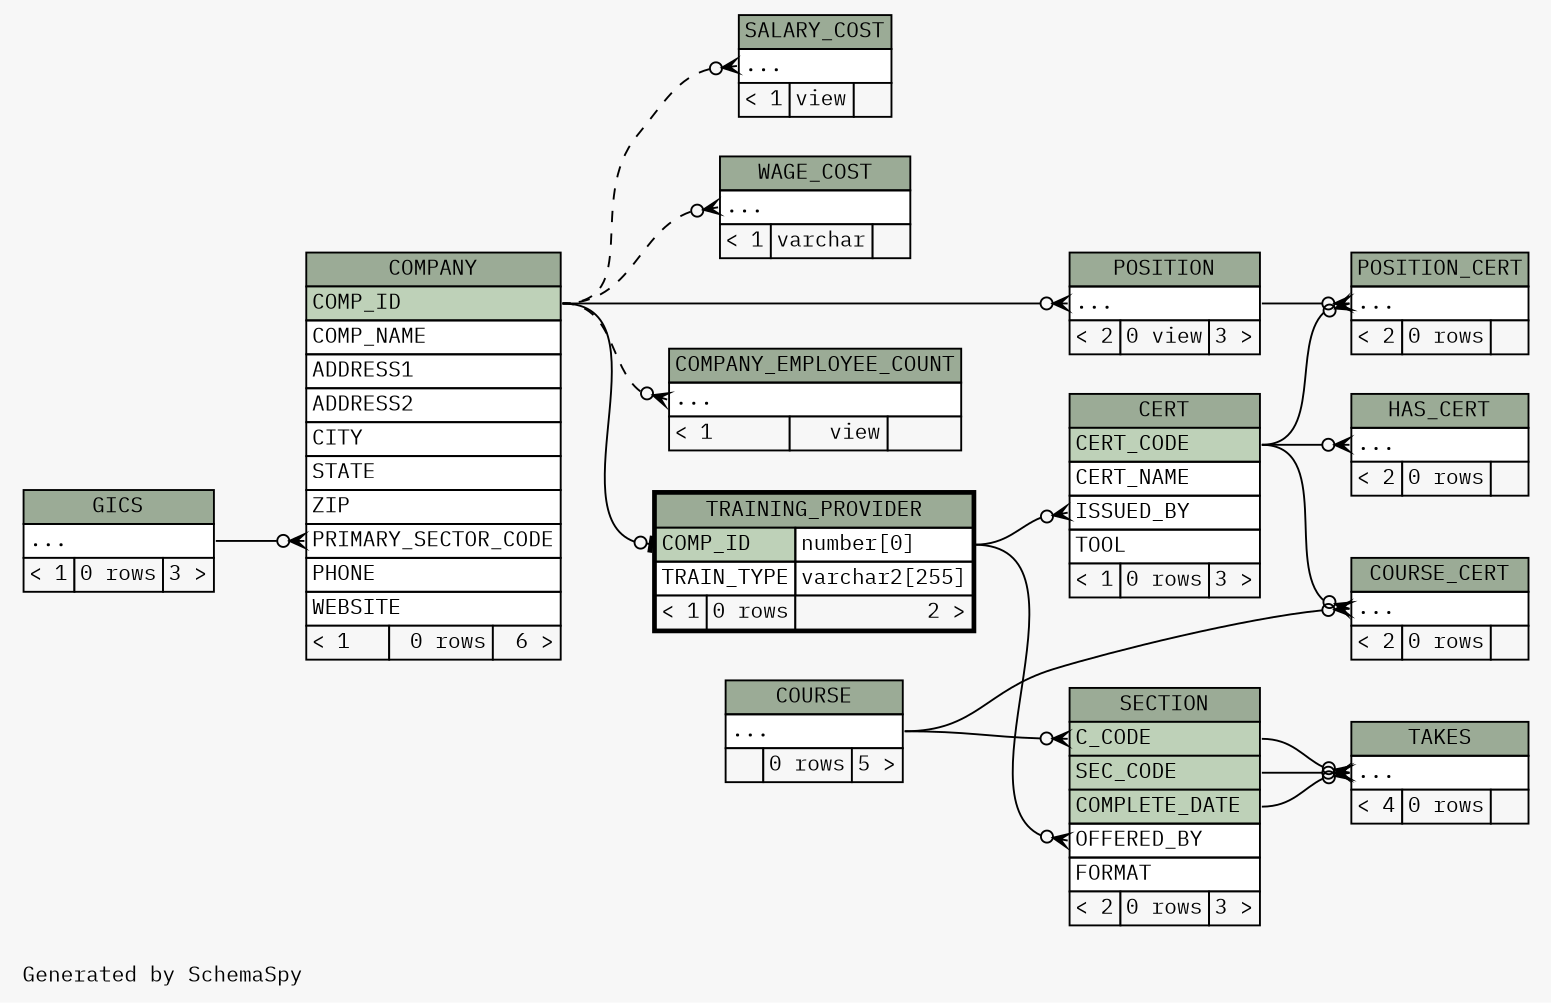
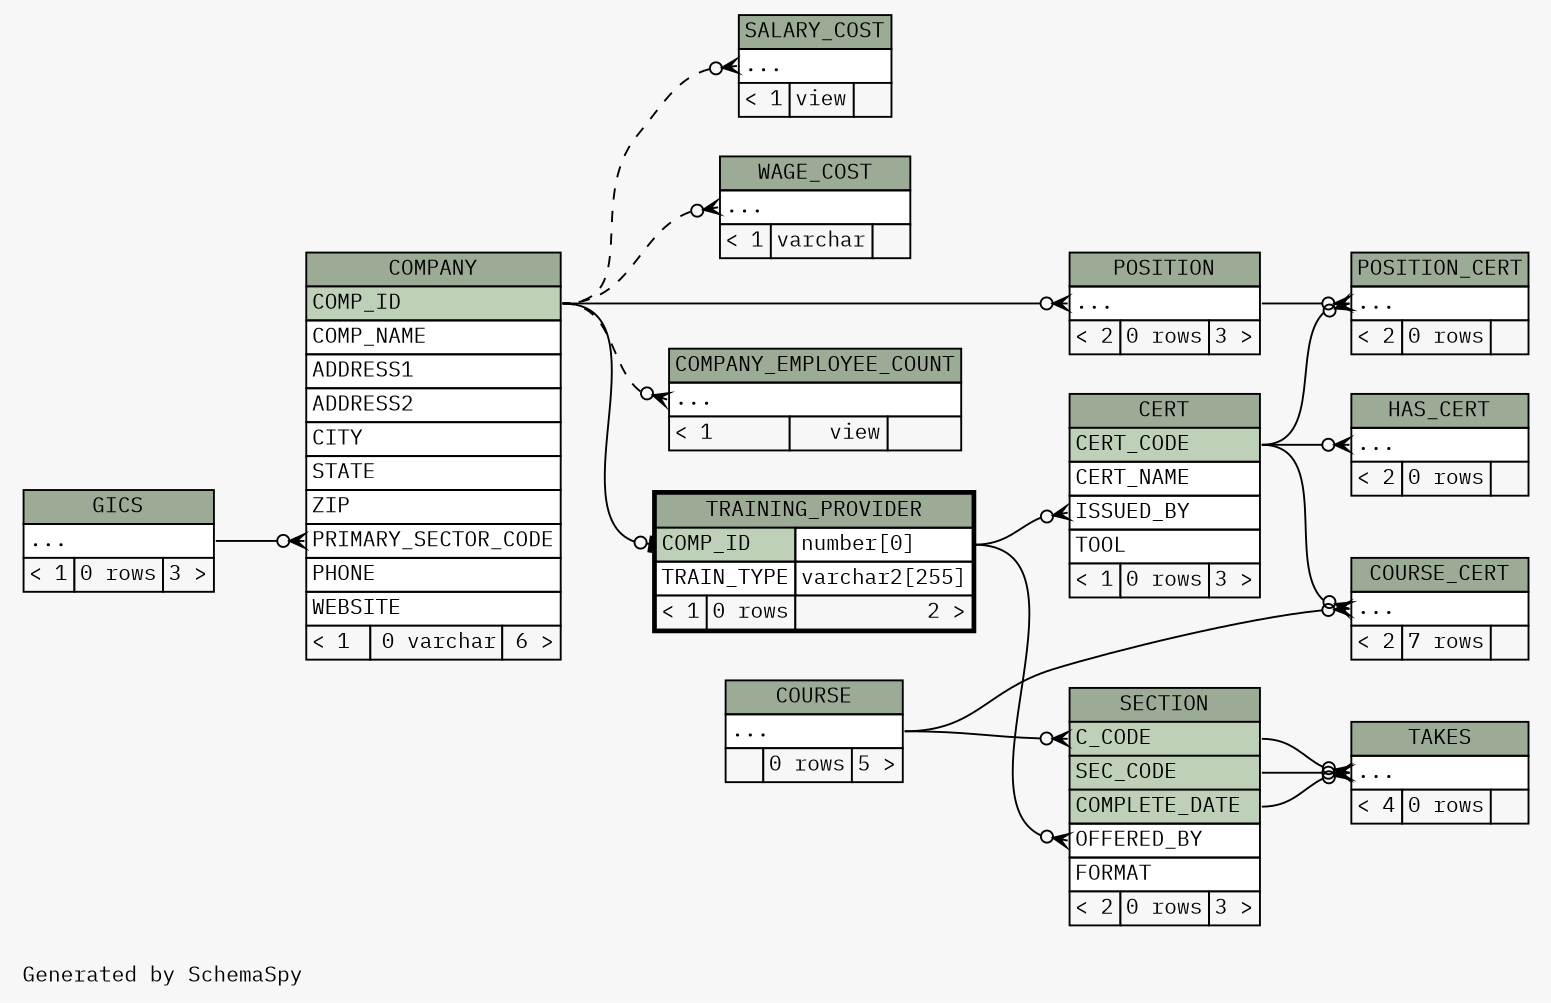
  digraph {
    bgcolor="#f7f7f7"
    fontname="IBM Plex Mono"
    fontsize=11
    label="\nGenerated by SchemaSpy"
    labeljust=l
    nodesep=0.18
    rankdir=RL
    ranksep=0.46
    node [fontname="IBM Plex Mono" fontsize=11 shape=plaintext]
    edge [arrowhead=none arrowsize=0.8 arrowtail=crowodot dir=back fontname="IBM Plex Mono" headport="COMP_ID:e" tailport="elipses:w"]
    n1 [label=<     <TABLE BORDER="0" CELLBORDER="1" CELLSPACING="0" BGCOLOR="#ffffff">       <TR><TD COLSPAN="3" BGCOLOR="#9bab96" ALIGN="CENTER">CERT</TD></TR>       <TR><TD PORT="CERT_CODE" COLSPAN="3" BGCOLOR="#bed1b8" ALIGN="LEFT">CERT_CODE</TD></TR>       <TR><TD PORT="CERT_NAME" COLSPAN="3" ALIGN="LEFT">CERT_NAME</TD></TR>       <TR><TD PORT="ISSUED_BY" COLSPAN="3" ALIGN="LEFT">ISSUED_BY</TD></TR>       <TR><TD PORT="TOOL" COLSPAN="3" ALIGN="LEFT">TOOL</TD></TR>       <TR><TD ALIGN="LEFT" BGCOLOR="#f7f7f7">&lt; 1</TD><TD ALIGN="RIGHT" BGCOLOR="#f7f7f7">0 rows</TD><TD ALIGN="RIGHT" BGCOLOR="#f7f7f7">3 &gt;</TD></TR>     </TABLE>>]
    n2 [label=<     <TABLE BORDER="2" CELLBORDER="1" CELLSPACING="0" BGCOLOR="#ffffff">       <TR><TD COLSPAN="3" BGCOLOR="#9bab96" ALIGN="CENTER">TRAINING_PROVIDER</TD></TR>       <TR><TD PORT="COMP_ID" COLSPAN="2" BGCOLOR="#bed1b8" ALIGN="LEFT">COMP_ID</TD><TD PORT="COMP_ID.type" ALIGN="LEFT">number[0]</TD></TR>       <TR><TD PORT="TRAIN_TYPE" COLSPAN="2" ALIGN="LEFT">TRAIN_TYPE</TD><TD PORT="TRAIN_TYPE.type" ALIGN="LEFT">varchar2[255]</TD></TR>       <TR><TD ALIGN="LEFT" BGCOLOR="#f7f7f7">&lt; 1</TD><TD ALIGN="RIGHT" BGCOLOR="#f7f7f7">0 rows</TD><TD ALIGN="RIGHT" BGCOLOR="#f7f7f7">2 &gt;</TD></TR>     </TABLE>>]
-   n3 [label=<     <TABLE BORDER="0" CELLBORDER="1" CELLSPACING="0" BGCOLOR="#ffffff">       <TR><TD COLSPAN="3" BGCOLOR="#9bab96" ALIGN="CENTER">COMPANY</TD></TR>       <TR><TD PORT="COMP_ID" COLSPAN="3" BGCOLOR="#bed1b8" ALIGN="LEFT">COMP_ID</TD></TR>       <TR><TD PORT="COMP_NAME" COLSPAN="3" ALIGN="LEFT">COMP_NAME</TD></TR>       <TR><TD PORT="ADDRESS1" COLSPAN="3" ALIGN="LEFT">ADDRESS1</TD></TR>       <TR><TD PORT="ADDRESS2" COLSPAN="3" ALIGN="LEFT">ADDRESS2</TD></TR>       <TR><TD PORT="CITY" COLSPAN="3" ALIGN="LEFT">CITY</TD></TR>       <TR><TD PORT="STATE" COLSPAN="3" ALIGN="LEFT">STATE</TD></TR>       <TR><TD PORT="ZIP" COLSPAN="3" ALIGN="LEFT">ZIP</TD></TR>       <TR><TD PORT="PRIMARY_SECTOR_CODE" COLSPAN="3" ALIGN="LEFT">PRIMARY_SECTOR_CODE</TD></TR>       <TR><TD PORT="PHONE" COLSPAN="3" ALIGN="LEFT">PHONE</TD></TR>       <TR><TD PORT="WEBSITE" COLSPAN="3" ALIGN="LEFT">WEBSITE</TD></TR>       <TR><TD ALIGN="LEFT" BGCOLOR="#f7f7f7">&lt; 1</TD><TD ALIGN="RIGHT" BGCOLOR="#f7f7f7">0 rows</TD><TD ALIGN="RIGHT" BGCOLOR="#f7f7f7">6 &gt;</TD></TR>     </TABLE>>]
+   n3 [label=<     <TABLE BORDER="0" CELLBORDER="1" CELLSPACING="0" BGCOLOR="#ffffff">       <TR><TD COLSPAN="3" BGCOLOR="#9bab96" ALIGN="CENTER">COMPANY</TD></TR>       <TR><TD PORT="COMP_ID" COLSPAN="3" BGCOLOR="#bed1b8" ALIGN="LEFT">COMP_ID</TD></TR>       <TR><TD PORT="COMP_NAME" COLSPAN="3" ALIGN="LEFT">COMP_NAME</TD></TR>       <TR><TD PORT="ADDRESS1" COLSPAN="3" ALIGN="LEFT">ADDRESS1</TD></TR>       <TR><TD PORT="ADDRESS2" COLSPAN="3" ALIGN="LEFT">ADDRESS2</TD></TR>       <TR><TD PORT="CITY" COLSPAN="3" ALIGN="LEFT">CITY</TD></TR>       <TR><TD PORT="STATE" COLSPAN="3" ALIGN="LEFT">STATE</TD></TR>       <TR><TD PORT="ZIP" COLSPAN="3" ALIGN="LEFT">ZIP</TD></TR>       <TR><TD PORT="PRIMARY_SECTOR_CODE" COLSPAN="3" ALIGN="LEFT">PRIMARY_SECTOR_CODE</TD></TR>       <TR><TD PORT="PHONE" COLSPAN="3" ALIGN="LEFT">PHONE</TD></TR>       <TR><TD PORT="WEBSITE" COLSPAN="3" ALIGN="LEFT">WEBSITE</TD></TR>       <TR><TD ALIGN="LEFT" BGCOLOR="#f7f7f7">&lt; 1</TD><TD ALIGN="RIGHT" BGCOLOR="#f7f7f7">0 varchar</TD><TD ALIGN="RIGHT" BGCOLOR="#f7f7f7">6 &gt;</TD></TR>     </TABLE>>]
    n4 [label=<     <TABLE BORDER="0" CELLBORDER="1" CELLSPACING="0" BGCOLOR="#ffffff">       <TR><TD COLSPAN="3" BGCOLOR="#9bab96" ALIGN="CENTER">GICS</TD></TR>       <TR><TD PORT="elipses" COLSPAN="3" ALIGN="LEFT">...</TD></TR>       <TR><TD ALIGN="LEFT" BGCOLOR="#f7f7f7">&lt; 1</TD><TD ALIGN="RIGHT" BGCOLOR="#f7f7f7">0 rows</TD><TD ALIGN="RIGHT" BGCOLOR="#f7f7f7">3 &gt;</TD></TR>     </TABLE>>]
    n5 [label=<     <TABLE BORDER="0" CELLBORDER="1" CELLSPACING="0" BGCOLOR="#ffffff">       <TR><TD COLSPAN="3" BGCOLOR="#9bab96" ALIGN="CENTER">COMPANY_EMPLOYEE_COUNT</TD></TR>       <TR><TD PORT="elipses" COLSPAN="3" ALIGN="LEFT">...</TD></TR>       <TR><TD ALIGN="LEFT" BGCOLOR="#f7f7f7">&lt; 1</TD><TD ALIGN="RIGHT" BGCOLOR="#f7f7f7">view</TD><TD ALIGN="RIGHT" BGCOLOR="#f7f7f7">  </TD></TR>     </TABLE>>]
-   n6 [label=<     <TABLE BORDER="0" CELLBORDER="1" CELLSPACING="0" BGCOLOR="#ffffff">       <TR><TD COLSPAN="3" BGCOLOR="#9bab96" ALIGN="CENTER">COURSE_CERT</TD></TR>       <TR><TD PORT="elipses" COLSPAN="3" ALIGN="LEFT">...</TD></TR>       <TR><TD ALIGN="LEFT" BGCOLOR="#f7f7f7">&lt; 2</TD><TD ALIGN="RIGHT" BGCOLOR="#f7f7f7">0 rows</TD><TD ALIGN="RIGHT" BGCOLOR="#f7f7f7">  </TD></TR>     </TABLE>>]
+   n6 [label=<     <TABLE BORDER="0" CELLBORDER="1" CELLSPACING="0" BGCOLOR="#ffffff">       <TR><TD COLSPAN="3" BGCOLOR="#9bab96" ALIGN="CENTER">COURSE_CERT</TD></TR>       <TR><TD PORT="elipses" COLSPAN="3" ALIGN="LEFT">...</TD></TR>       <TR><TD ALIGN="LEFT" BGCOLOR="#f7f7f7">&lt; 2</TD><TD ALIGN="RIGHT" BGCOLOR="#f7f7f7">7 rows</TD><TD ALIGN="RIGHT" BGCOLOR="#f7f7f7">  </TD></TR>     </TABLE>>]
    n7 [label=<     <TABLE BORDER="0" CELLBORDER="1" CELLSPACING="0" BGCOLOR="#ffffff">       <TR><TD COLSPAN="3" BGCOLOR="#9bab96" ALIGN="CENTER">COURSE</TD></TR>       <TR><TD PORT="elipses" COLSPAN="3" ALIGN="LEFT">...</TD></TR>       <TR><TD ALIGN="LEFT" BGCOLOR="#f7f7f7">  </TD><TD ALIGN="RIGHT" BGCOLOR="#f7f7f7">0 rows</TD><TD ALIGN="RIGHT" BGCOLOR="#f7f7f7">5 &gt;</TD></TR>     </TABLE>>]
    n8 [label=<     <TABLE BORDER="0" CELLBORDER="1" CELLSPACING="0" BGCOLOR="#ffffff">       <TR><TD COLSPAN="3" BGCOLOR="#9bab96" ALIGN="CENTER">HAS_CERT</TD></TR>       <TR><TD PORT="elipses" COLSPAN="3" ALIGN="LEFT">...</TD></TR>       <TR><TD ALIGN="LEFT" BGCOLOR="#f7f7f7">&lt; 2</TD><TD ALIGN="RIGHT" BGCOLOR="#f7f7f7">0 rows</TD><TD ALIGN="RIGHT" BGCOLOR="#f7f7f7">  </TD></TR>     </TABLE>>]
-   n9 [label=<     <TABLE BORDER="0" CELLBORDER="1" CELLSPACING="0" BGCOLOR="#ffffff">       <TR><TD COLSPAN="3" BGCOLOR="#9bab96" ALIGN="CENTER">POSITION</TD></TR>       <TR><TD PORT="elipses" COLSPAN="3" ALIGN="LEFT">...</TD></TR>       <TR><TD ALIGN="LEFT" BGCOLOR="#f7f7f7">&lt; 2</TD><TD ALIGN="RIGHT" BGCOLOR="#f7f7f7">0 view</TD><TD ALIGN="RIGHT" BGCOLOR="#f7f7f7">3 &gt;</TD></TR>     </TABLE>>]
+   n9 [label=<     <TABLE BORDER="0" CELLBORDER="1" CELLSPACING="0" BGCOLOR="#ffffff">       <TR><TD COLSPAN="3" BGCOLOR="#9bab96" ALIGN="CENTER">POSITION</TD></TR>       <TR><TD PORT="elipses" COLSPAN="3" ALIGN="LEFT">...</TD></TR>       <TR><TD ALIGN="LEFT" BGCOLOR="#f7f7f7">&lt; 2</TD><TD ALIGN="RIGHT" BGCOLOR="#f7f7f7">0 rows</TD><TD ALIGN="RIGHT" BGCOLOR="#f7f7f7">3 &gt;</TD></TR>     </TABLE>>]
    n10 [label=<     <TABLE BORDER="0" CELLBORDER="1" CELLSPACING="0" BGCOLOR="#ffffff">       <TR><TD COLSPAN="3" BGCOLOR="#9bab96" ALIGN="CENTER">POSITION_CERT</TD></TR>       <TR><TD PORT="elipses" COLSPAN="3" ALIGN="LEFT">...</TD></TR>       <TR><TD ALIGN="LEFT" BGCOLOR="#f7f7f7">&lt; 2</TD><TD ALIGN="RIGHT" BGCOLOR="#f7f7f7">0 rows</TD><TD ALIGN="RIGHT" BGCOLOR="#f7f7f7">  </TD></TR>     </TABLE>>]
    n11 [label=<     <TABLE BORDER="0" CELLBORDER="1" CELLSPACING="0" BGCOLOR="#ffffff">       <TR><TD COLSPAN="3" BGCOLOR="#9bab96" ALIGN="CENTER">SALARY_COST</TD></TR>       <TR><TD PORT="elipses" COLSPAN="3" ALIGN="LEFT">...</TD></TR>       <TR><TD ALIGN="LEFT" BGCOLOR="#f7f7f7">&lt; 1</TD><TD ALIGN="RIGHT" BGCOLOR="#f7f7f7">view</TD><TD ALIGN="RIGHT" BGCOLOR="#f7f7f7">  </TD></TR>     </TABLE>>]
    n12 [label=<     <TABLE BORDER="0" CELLBORDER="1" CELLSPACING="0" BGCOLOR="#ffffff">       <TR><TD COLSPAN="3" BGCOLOR="#9bab96" ALIGN="CENTER">SECTION</TD></TR>       <TR><TD PORT="C_CODE" COLSPAN="3" BGCOLOR="#bed1b8" ALIGN="LEFT">C_CODE</TD></TR>       <TR><TD PORT="SEC_CODE" COLSPAN="3" BGCOLOR="#bed1b8" ALIGN="LEFT">SEC_CODE</TD></TR>       <TR><TD PORT="COMPLETE_DATE" COLSPAN="3" BGCOLOR="#bed1b8" ALIGN="LEFT">COMPLETE_DATE</TD></TR>       <TR><TD PORT="OFFERED_BY" COLSPAN="3" ALIGN="LEFT">OFFERED_BY</TD></TR>       <TR><TD PORT="FORMAT" COLSPAN="3" ALIGN="LEFT">FORMAT</TD></TR>       <TR><TD ALIGN="LEFT" BGCOLOR="#f7f7f7">&lt; 2</TD><TD ALIGN="RIGHT" BGCOLOR="#f7f7f7">0 rows</TD><TD ALIGN="RIGHT" BGCOLOR="#f7f7f7">3 &gt;</TD></TR>     </TABLE>>]
    n13 [label=<     <TABLE BORDER="0" CELLBORDER="1" CELLSPACING="0" BGCOLOR="#ffffff">       <TR><TD COLSPAN="3" BGCOLOR="#9bab96" ALIGN="CENTER">TAKES</TD></TR>       <TR><TD PORT="elipses" COLSPAN="3" ALIGN="LEFT">...</TD></TR>       <TR><TD ALIGN="LEFT" BGCOLOR="#f7f7f7">&lt; 4</TD><TD ALIGN="RIGHT" BGCOLOR="#f7f7f7">0 rows</TD><TD ALIGN="RIGHT" BGCOLOR="#f7f7f7">  </TD></TR>     </TABLE>>]
    n14 [label=<     <TABLE BORDER="0" CELLBORDER="1" CELLSPACING="0" BGCOLOR="#ffffff">       <TR><TD COLSPAN="3" BGCOLOR="#9bab96" ALIGN="CENTER">WAGE_COST</TD></TR>       <TR><TD PORT="elipses" COLSPAN="3" ALIGN="LEFT">...</TD></TR>       <TR><TD ALIGN="LEFT" BGCOLOR="#f7f7f7">&lt; 1</TD><TD ALIGN="RIGHT" BGCOLOR="#f7f7f7">varchar</TD><TD ALIGN="RIGHT" BGCOLOR="#f7f7f7">  </TD></TR>     </TABLE>>]
    n1 -> n2 [headport="COMP_ID.type:e" tailport="ISSUED_BY:w"]
    n2 -> n3 [arrowtail=teeodot tailport="COMP_ID:w"]
    n3 -> n4 [headport="elipses:e" tailport="PRIMARY_SECTOR_CODE:w"]
    n5 -> n3 [style=dashed]
    n6 -> n1 [headport="CERT_CODE:e"]
    n6 -> n7 [headport="elipses:e"]
    n8 -> n1 [headport="CERT_CODE:e"]
    n9 -> n3
    n10 -> n1 [headport="CERT_CODE:e"]
    n10 -> n9 [headport="elipses:e"]
    n11 -> n3 [style=dashed]
    n12 -> n2 [headport="COMP_ID.type:e" tailport="OFFERED_BY:w"]
    n12 -> n7 [headport="elipses:e" tailport="C_CODE:w"]
    n13 -> n12 [headport="C_CODE:e"]
    n13 -> n12 [headport="COMPLETE_DATE:e"]
    n13 -> n12 [headport="SEC_CODE:e"]
    n14 -> n3 [style=dashed]
  }
